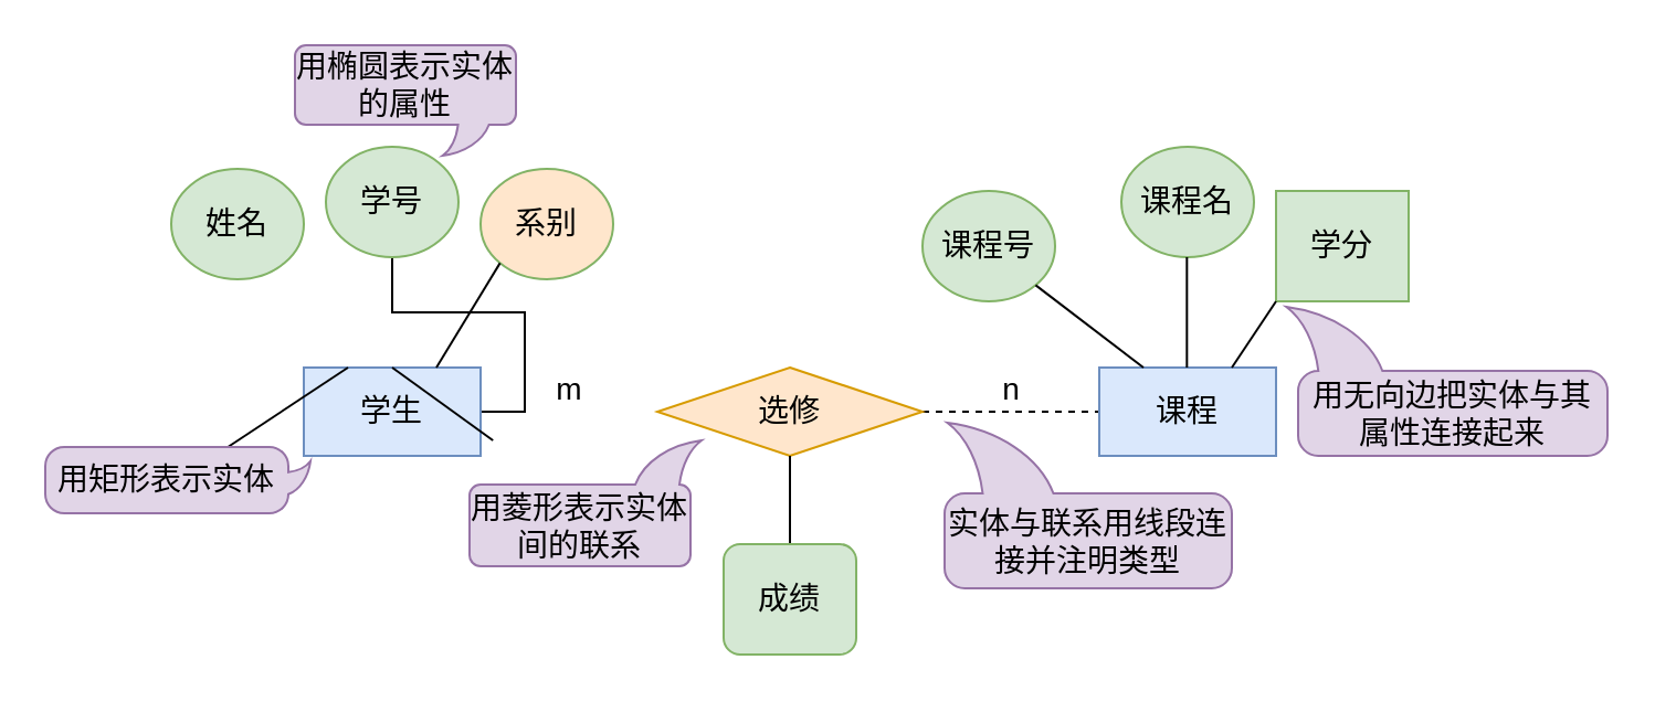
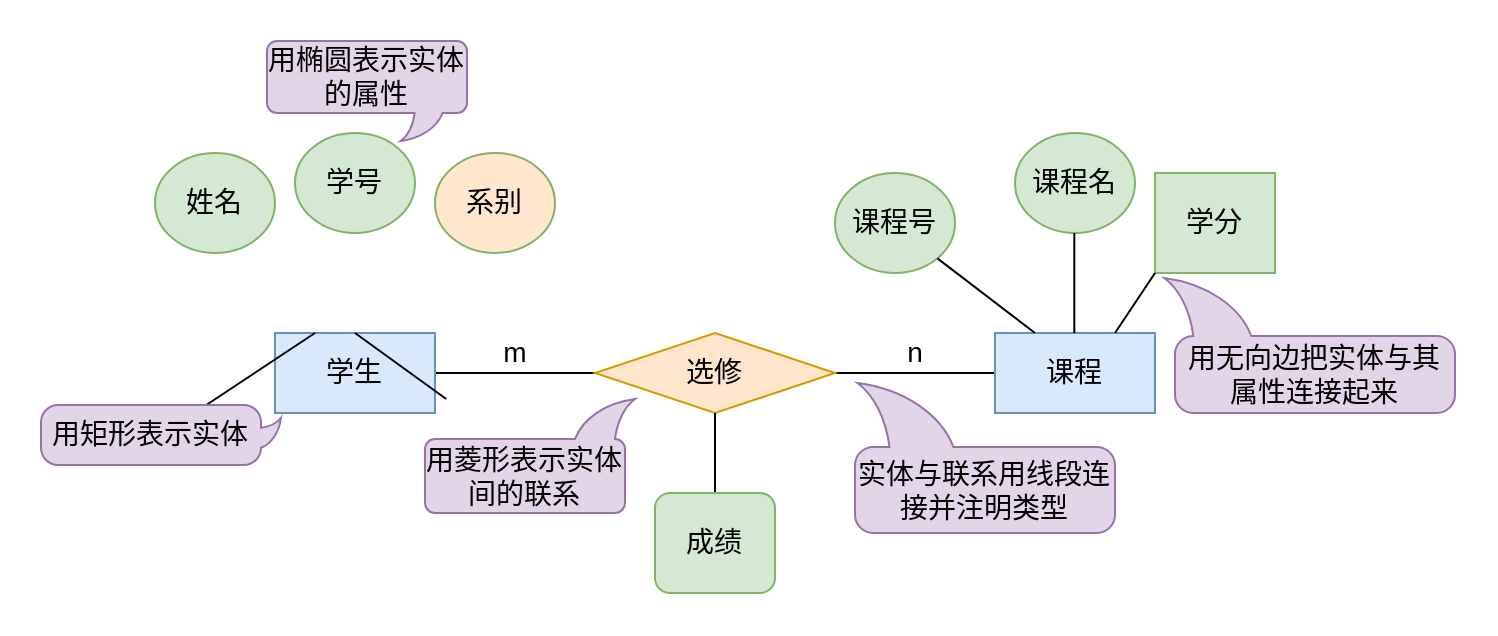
  <mxCell id="0" />
  <mxCell id="1" parent="0" />
- <mxCell id="2" style="edgeStyle=orthogonalEdgeStyle;rounded=0;orthogonalLoop=1;jettySize=auto;html=1;exitX=1;exitY=0.5;exitDx=0;exitDy=0;fontSize=14;endArrow=none;endFill=0;" edge="1" parent="1" source="3" target="12"><mxGeometry relative="1" as="geometry" /></mxCell>
+ <mxCell id="2" style="edgeStyle=orthogonalEdgeStyle;rounded=0;orthogonalLoop=1;jettySize=auto;html=1;exitX=1;exitY=0.5;exitDx=0;exitDy=0;entryX=0;entryY=0.5;entryDx=0;entryDy=0;fontSize=14;endArrow=none;endFill=0;" edge="1" parent="1" source="3" target="5"><mxGeometry relative="1" as="geometry" /></mxCell>
  <mxCell id="3" value="&lt;font style=&quot;font-size: 14px;&quot;&gt;学生&lt;/font&gt;" style="whiteSpace=wrap;html=1;fillColor=#dae8fc;strokeColor=#6c8ebf;" vertex="1" parent="1"><mxGeometry x="137" y="166" width="80" height="40" as="geometry" /></mxCell>
- <mxCell id="4" style="edgeStyle=orthogonalEdgeStyle;rounded=0;orthogonalLoop=1;jettySize=auto;html=1;exitX=1;exitY=0.5;exitDx=0;exitDy=0;entryX=0;entryY=0.5;entryDx=0;entryDy=0;fontSize=14;endArrow=none;endFill=0;dashed=1;" edge="1" parent="1" source="5" target="6"><mxGeometry relative="1" as="geometry" /></mxCell>
+ <mxCell id="4" style="edgeStyle=orthogonalEdgeStyle;rounded=0;orthogonalLoop=1;jettySize=auto;html=1;exitX=1;exitY=0.5;exitDx=0;exitDy=0;entryX=0;entryY=0.5;entryDx=0;entryDy=0;fontSize=14;endArrow=none;endFill=0;" edge="1" parent="1" source="5" target="6"><mxGeometry relative="1" as="geometry" /></mxCell>
  <mxCell id="5" value="选修" style="rhombus;whiteSpace=wrap;html=1;fontSize=14;fillColor=#ffe6cc;strokeColor=#d79b00;" vertex="1" parent="1"><mxGeometry x="297" y="166" width="120" height="40" as="geometry" /></mxCell>
  <mxCell id="6" value="&lt;font style=&quot;font-size: 14px;&quot;&gt;课程&lt;/font&gt;" style="whiteSpace=wrap;html=1;fillColor=#dae8fc;strokeColor=#6c8ebf;" vertex="1" parent="1"><mxGeometry x="497" y="166" width="80" height="40" as="geometry" /></mxCell>
  <mxCell id="7" value="m" style="text;html=1;align=center;verticalAlign=middle;resizable=0;points=[];autosize=1;strokeColor=none;fillColor=none;fontSize=14;" vertex="1" parent="1"><mxGeometry x="237" y="161" width="40" height="30" as="geometry" /></mxCell>
  <mxCell id="8" value="n" style="text;html=1;align=center;verticalAlign=middle;resizable=0;points=[];autosize=1;strokeColor=none;fillColor=none;fontSize=14;" vertex="1" parent="1"><mxGeometry x="442" y="161" width="30" height="30" as="geometry" /></mxCell>
  <mxCell id="9" style="edgeStyle=orthogonalEdgeStyle;rounded=0;orthogonalLoop=1;jettySize=auto;html=1;exitX=0.5;exitY=0;exitDx=0;exitDy=0;entryX=0.5;entryY=1;entryDx=0;entryDy=0;fontSize=14;endArrow=none;endFill=0;" edge="1" parent="1" source="10" target="5"><mxGeometry relative="1" as="geometry" /></mxCell>
  <mxCell id="10" value="成绩" style="whiteSpace=wrap;html=1;fontSize=14;fillColor=#d5e8d4;strokeColor=#82b366;rounded=1;" vertex="1" parent="1"><mxGeometry x="327" y="246" width="60" height="50" as="geometry" /></mxCell>
  <mxCell id="11" value="姓名" style="ellipse;whiteSpace=wrap;html=1;fontSize=14;fillColor=#d5e8d4;strokeColor=#82b366;" vertex="1" parent="1"><mxGeometry x="77" y="76" width="60" height="50" as="geometry" /></mxCell>
  <mxCell id="12" value="学号" style="ellipse;whiteSpace=wrap;html=1;fontSize=14;fillColor=#d5e8d4;strokeColor=#82b366;" vertex="1" parent="1"><mxGeometry x="147" y="66" width="60" height="50" as="geometry" /></mxCell>
  <mxCell id="13" value="系别" style="ellipse;whiteSpace=wrap;html=1;fontSize=14;fillColor=#ffe6cc;strokeColor=#82b366;" vertex="1" parent="1"><mxGeometry x="217" y="76" width="60" height="50" as="geometry" /></mxCell>
  <mxCell id="14" value="" style="endArrow=none;html=1;rounded=0;fontSize=14;exitX=0.5;exitY=0;exitDx=0;exitDy=0;" edge="1" parent="1" source="3" target="25"><mxGeometry width="50" height="50" relative="1" as="geometry"><mxPoint x="207" y="206" as="sourcePoint" /><mxPoint x="257" y="156" as="targetPoint" /></mxGeometry></mxCell>
- <mxCell id="15" value="" style="endArrow=none;html=1;rounded=0;fontSize=14;entryX=0;entryY=1;entryDx=0;entryDy=0;exitX=0.75;exitY=0;exitDx=0;exitDy=0;" edge="1" parent="1" source="3" target="13"><mxGeometry width="50" height="50" relative="1" as="geometry"><mxPoint x="187" y="176" as="sourcePoint" /><mxPoint x="187" y="126" as="targetPoint" /></mxGeometry></mxCell>
  <mxCell id="16" value="" style="endArrow=none;html=1;rounded=0;fontSize=14;exitX=0.25;exitY=0;exitDx=0;exitDy=0;" edge="1" parent="1" source="3" target="24"><mxGeometry width="50" height="50" relative="1" as="geometry"><mxPoint x="207" y="176" as="sourcePoint" /><mxPoint x="235.836" y="128.719" as="targetPoint" /></mxGeometry></mxCell>
  <mxCell id="17" value="课程号" style="ellipse;whiteSpace=wrap;html=1;fontSize=14;fillColor=#d5e8d4;strokeColor=#82b366;" vertex="1" parent="1"><mxGeometry x="417" y="86" width="60" height="50" as="geometry" /></mxCell>
  <mxCell id="18" value="课程名" style="ellipse;whiteSpace=wrap;html=1;fontSize=14;fillColor=#d5e8d4;strokeColor=#82b366;" vertex="1" parent="1"><mxGeometry x="507" y="66" width="60" height="50" as="geometry" /></mxCell>
  <mxCell id="19" value="学分" style="whiteSpace=wrap;html=1;fontSize=14;fillColor=#d5e8d4;strokeColor=#82b366;rounded=0;" vertex="1" parent="1"><mxGeometry x="577" y="86" width="60" height="50" as="geometry" /></mxCell>
  <mxCell id="20" value="" style="endArrow=none;html=1;rounded=0;fontSize=14;entryX=0.5;entryY=1;entryDx=0;entryDy=0;exitX=0.5;exitY=0;exitDx=0;exitDy=0;" edge="1" parent="1"><mxGeometry width="50" height="50" relative="1" as="geometry"><mxPoint x="536.66" y="166" as="sourcePoint" /><mxPoint x="536.66" y="116" as="targetPoint" /></mxGeometry></mxCell>
  <mxCell id="21" value="" style="endArrow=none;html=1;rounded=0;fontSize=14;entryX=0;entryY=1;entryDx=0;entryDy=0;exitX=0.75;exitY=0;exitDx=0;exitDy=0;" edge="1" parent="1" source="6" target="19"><mxGeometry width="50" height="50" relative="1" as="geometry"><mxPoint x="557" y="166" as="sourcePoint" /><mxPoint x="585.836" y="118.719" as="targetPoint" /></mxGeometry></mxCell>
  <mxCell id="22" value="" style="endArrow=none;html=1;rounded=0;fontSize=14;entryX=1;entryY=1;entryDx=0;entryDy=0;exitX=0.25;exitY=0;exitDx=0;exitDy=0;" edge="1" parent="1" source="6" target="17"><mxGeometry width="50" height="50" relative="1" as="geometry"><mxPoint x="567" y="176" as="sourcePoint" /><mxPoint x="595.836" y="138.719" as="targetPoint" /></mxGeometry></mxCell>
  <mxCell id="23" value="&lt;div&gt;用椭圆表示实体的属性&lt;/div&gt;" style="whiteSpace=wrap;html=1;shape=mxgraph.basic.roundRectCallout;dx=80.8;dy=14;size=5;boundedLbl=1;fontSize=14;fillColor=#e1d5e7;strokeColor=#9673a6;" vertex="1" parent="1"><mxGeometry x="133" y="20" width="100" height="50" as="geometry" /></mxCell>
  <mxCell id="24" value="&lt;div&gt;用矩形表&lt;span style=&quot;background-color: initial;&quot;&gt;示实体&lt;/span&gt;&lt;/div&gt;" style="whiteSpace=wrap;html=1;shape=mxgraph.basic.roundRectCallout;dx=23.67;dy=10;size=8.61;boundedLbl=1;fontSize=14;fillColor=#e1d5e7;strokeColor=#9673a6;flipV=0;flipH=1;direction=south;" vertex="1" parent="1"><mxGeometry x="20" y="202" width="120" height="30" as="geometry" /></mxCell>
  <mxCell id="25" value="&lt;div&gt;用菱形表示实体间的联系&lt;/div&gt;" style="whiteSpace=wrap;html=1;shape=mxgraph.basic.roundRectCallout;dx=12.6;dy=20;size=5;boundedLbl=1;fontSize=14;fillColor=#e1d5e7;strokeColor=#9673a6;flipV=1;flipH=1;" vertex="1" parent="1"><mxGeometry x="212" y="199" width="100" height="57" as="geometry" /></mxCell>
  <mxCell id="26" value="&lt;div&gt;实体与联系用线段连接并注明类型&lt;/div&gt;" style="whiteSpace=wrap;html=1;shape=mxgraph.basic.roundRectCallout;dx=33.24;dy=32;size=9.14;boundedLbl=1;fontSize=14;fillColor=#e1d5e7;strokeColor=#9673a6;flipV=1;flipH=0;" vertex="1" parent="1"><mxGeometry x="427" y="191" width="130" height="75" as="geometry" /></mxCell>
  <mxCell id="27" value="&lt;div&gt;用无向边把实体与其属性连接起来&lt;/div&gt;" style="whiteSpace=wrap;html=1;shape=mxgraph.basic.roundRectCallout;dx=17.4;dy=29;size=9.14;boundedLbl=1;fontSize=14;fillColor=#e1d5e7;strokeColor=#9673a6;flipV=1;flipH=0;" vertex="1" parent="1"><mxGeometry x="587" y="138.5" width="140" height="67.5" as="geometry" /></mxCell>
